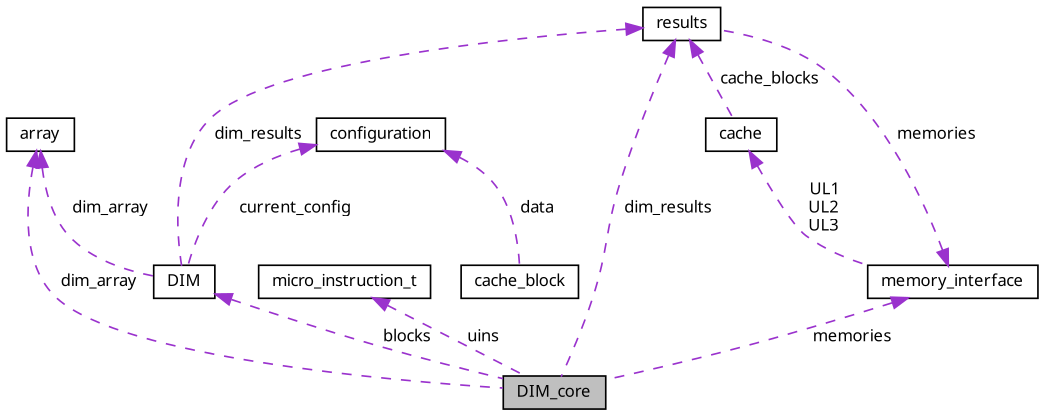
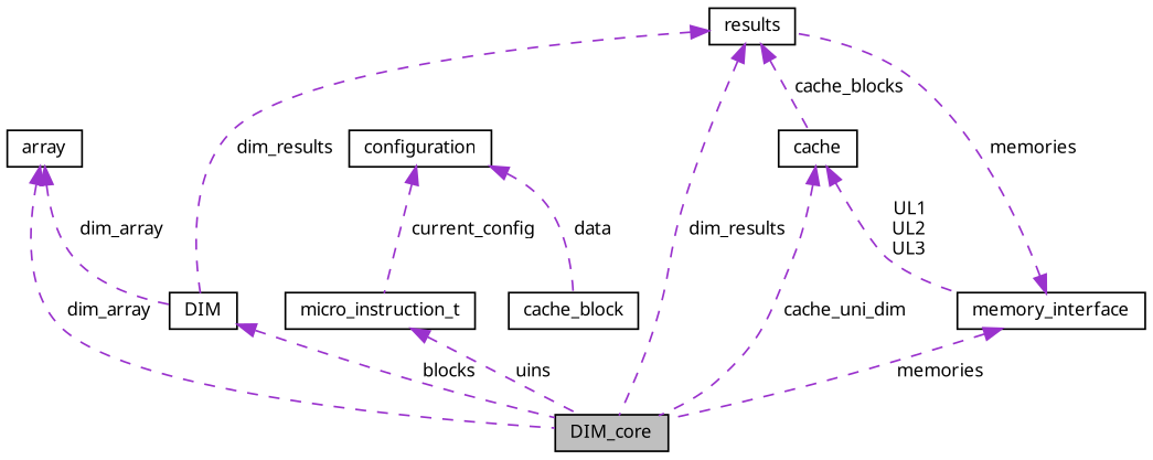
  digraph {
    fontname="Noto Sans"
    node [color=black fillcolor=white fontname="Noto Sans" fontsize=10 shape=record style=filled]
    edge [color=darkorchid3 dir=back fontname="Noto Sans" fontsize=10 labelfontname=Helvetica labelfontsize=10 style=dashed]
    n1 [fillcolor=grey75 fontcolor=black height=0.2 label=DIM_core width=0.4]
    n2 [height=0.2 label=array width=0.4]
    n3 [height=0.2 label=DIM width=0.4]
    n4 [height=0.2 label=configuration width=0.4]
    n5 [height=0.2 label=cache_block width=0.4]
    n6 [height=0.2 label=micro_instruction_t width=0.4]
    n7 [height=0.2 label=results width=0.4]
    n8 [height=0.2 label=cache width=0.4]
    n9 [height=0.2 label=memory_interface width=0.4]
    n2 -> n1 [label=" dim_array"]
    n2 -> n3 [label=" dim_array"]
    n3 -> n1 [label=" blocks"]
-   n4 -> n3 [label=" current_config"]
+   n4 -> n6 [label=" current_config"]
    n4 -> n5 [label=" data"]
    n6 -> n1 [label=" uins"]
    n7 -> n1 [label=" dim_results"]
    n7 -> n3 [label=" dim_results"]
    n7 -> n8 [label=" cache_blocks"]
+   n8 -> n1 [label=" cache_uni_dim"]
    n8 -> n9 [label=" UL1\nUL2\nUL3"]
    n9 -> n1 [label=" memories"]
    n9 -> n7 [label=" memories"]
  }
